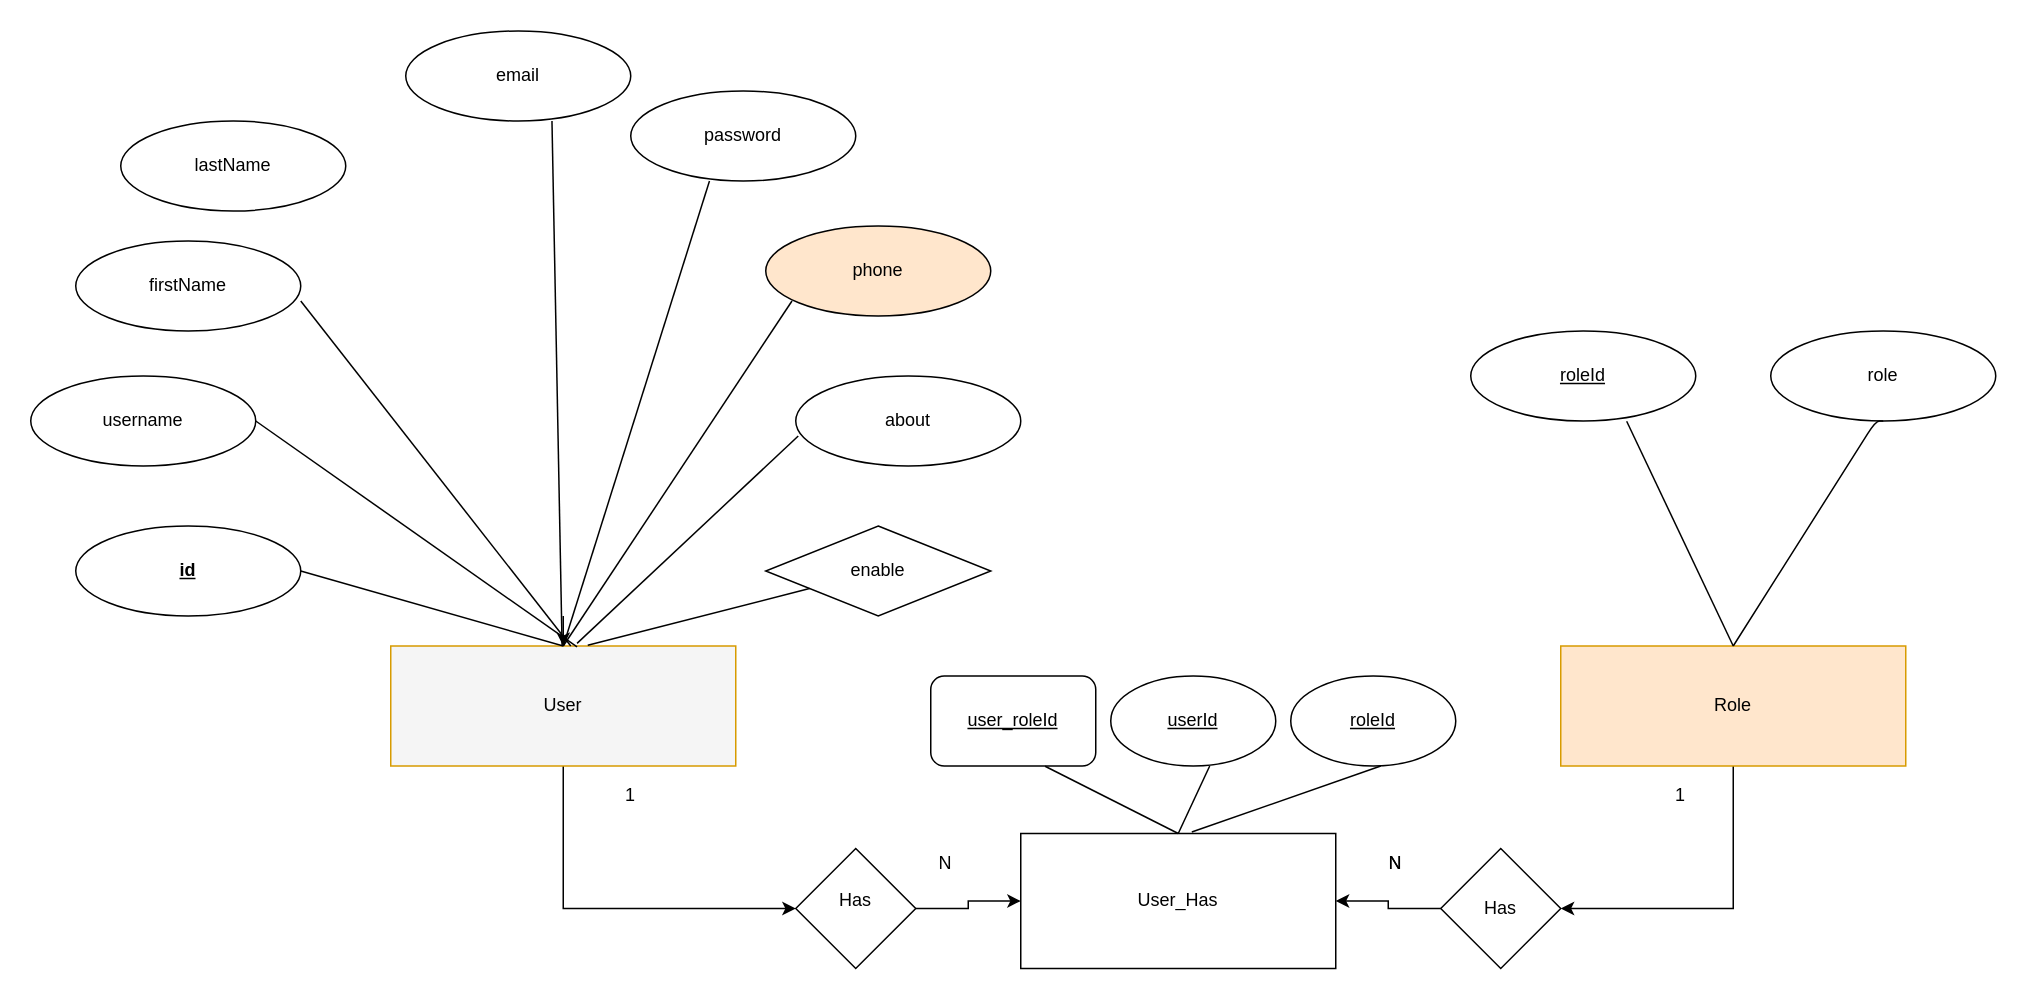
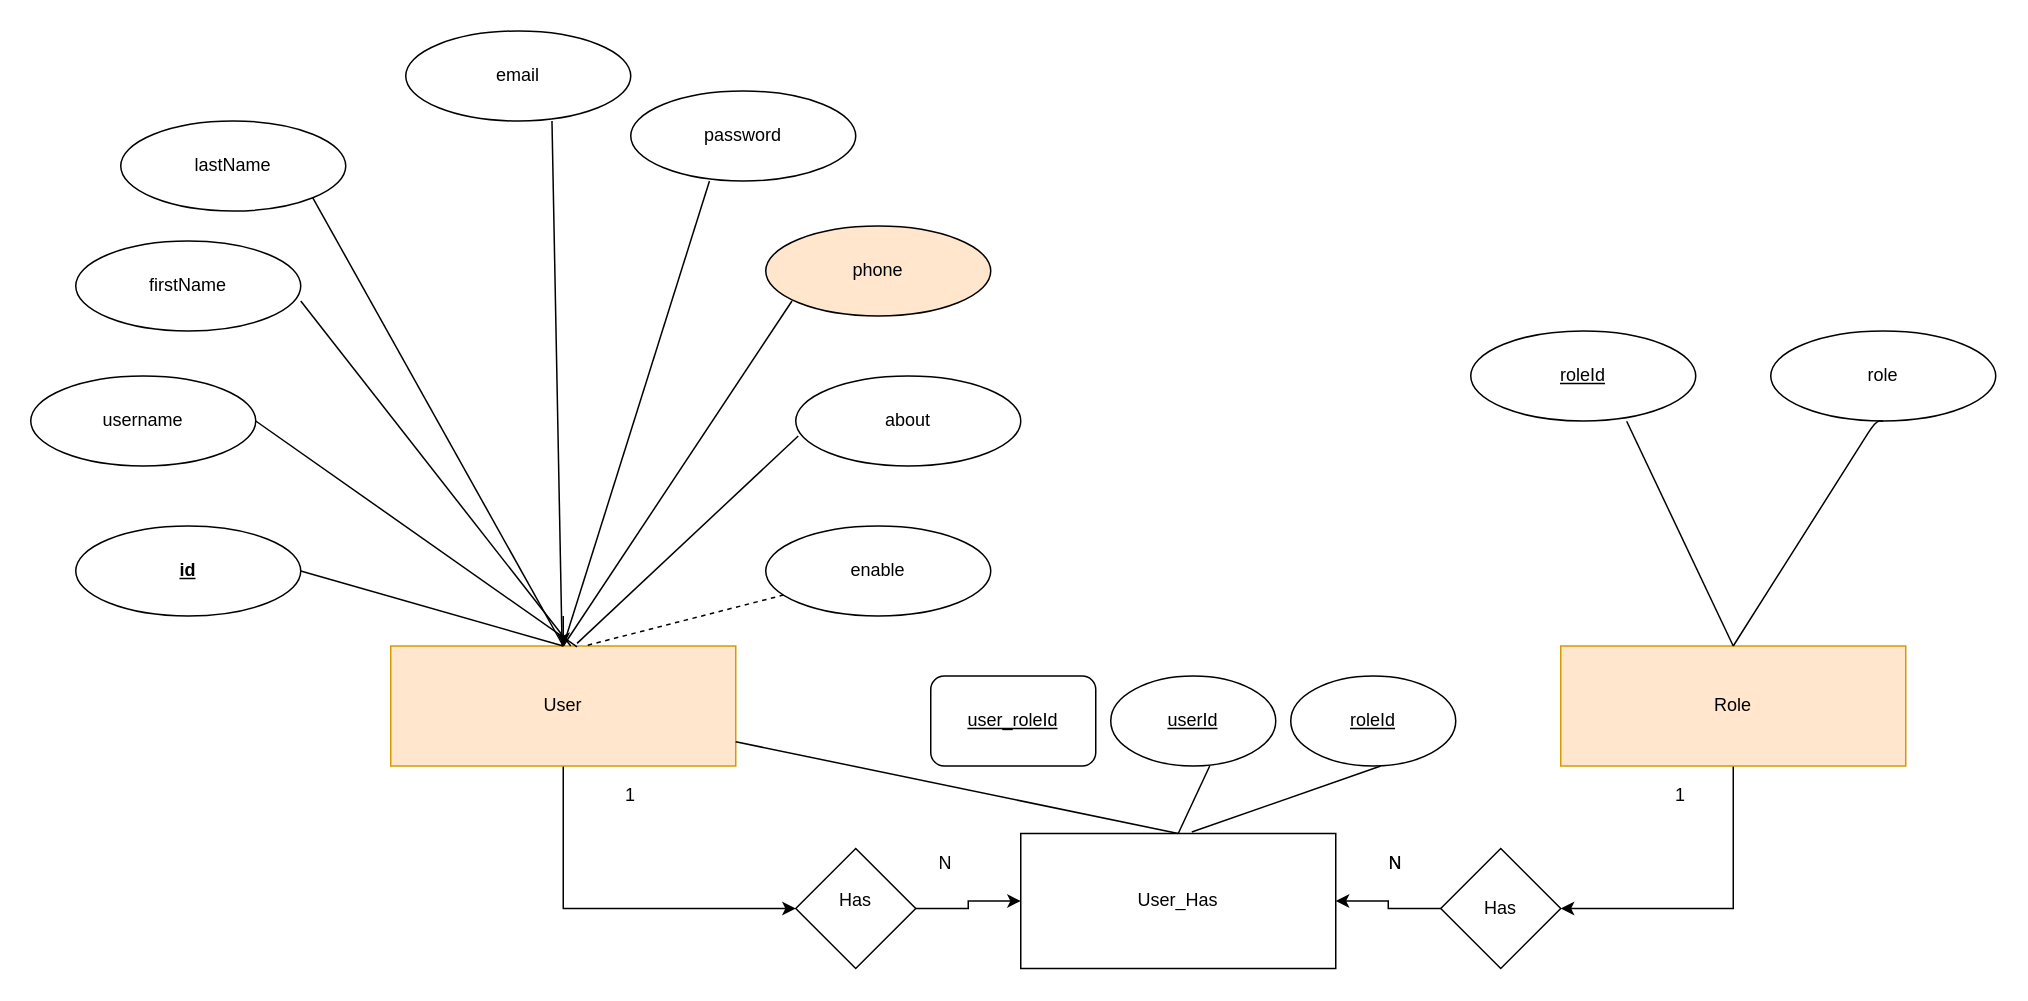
  <mxCell id="0" />
  <mxCell id="1" parent="0" />
  <mxCell id="2" style="edgeStyle=orthogonalEdgeStyle;rounded=0;orthogonalLoop=1;jettySize=auto;html=1;" edge="1" parent="1" source="4"><mxGeometry relative="1" as="geometry"><mxPoint x="375" y="430" as="targetPoint" /></mxGeometry></mxCell>
  <mxCell id="3" style="edgeStyle=orthogonalEdgeStyle;rounded=0;orthogonalLoop=1;jettySize=auto;html=1;entryX=0;entryY=0.5;entryDx=0;entryDy=0;" edge="1" parent="1" source="4" target="37"><mxGeometry relative="1" as="geometry"><mxPoint x="520" y="610" as="targetPoint" /><Array as="points"><mxPoint x="375" y="605" /></Array></mxGeometry></mxCell>
- <mxCell id="4" value="User" style="rounded=0;whiteSpace=wrap;html=1;fillColor=#f5f5f5;strokeColor=#d79b00;" vertex="1" parent="1"><mxGeometry x="260" y="430" width="230" height="80" as="geometry" /></mxCell>
+ <mxCell id="4" value="User" style="rounded=0;whiteSpace=wrap;html=1;fillColor=#ffe6cc;strokeColor=#d79b00;" vertex="1" parent="1"><mxGeometry x="260" y="430" width="230" height="80" as="geometry" /></mxCell>
  <mxCell id="5" value="username" style="ellipse;whiteSpace=wrap;html=1;" vertex="1" parent="1"><mxGeometry x="20" y="250" width="150" height="60" as="geometry" /></mxCell>
  <mxCell id="6" value="lastName" style="ellipse;whiteSpace=wrap;html=1;" vertex="1" parent="1"><mxGeometry x="80" y="80" width="150" height="60" as="geometry" /></mxCell>
  <mxCell id="7" value="firstName" style="ellipse;whiteSpace=wrap;html=1;" vertex="1" parent="1"><mxGeometry x="50" y="160" width="150" height="60" as="geometry" /></mxCell>
  <mxCell id="8" value="phone" style="ellipse;whiteSpace=wrap;html=1;fillColor=#ffe6cc;" vertex="1" parent="1"><mxGeometry x="510" y="150" width="150" height="60" as="geometry" /></mxCell>
  <mxCell id="9" value="password" style="ellipse;whiteSpace=wrap;html=1;" vertex="1" parent="1"><mxGeometry x="420" y="60" width="150" height="60" as="geometry" /></mxCell>
  <mxCell id="10" value="&lt;b&gt;&lt;u&gt;id&lt;/u&gt;&lt;/b&gt;" style="ellipse;whiteSpace=wrap;html=1;" vertex="1" parent="1"><mxGeometry x="50" y="350" width="150" height="60" as="geometry" /></mxCell>
  <mxCell id="11" value="about" style="ellipse;whiteSpace=wrap;html=1;" vertex="1" parent="1"><mxGeometry x="530" y="250" width="150" height="60" as="geometry" /></mxCell>
  <mxCell id="12" value="email" style="ellipse;whiteSpace=wrap;html=1;" vertex="1" parent="1"><mxGeometry x="270" y="20" width="150" height="60" as="geometry" /></mxCell>
- <mxCell id="13" value="enable" style="rhombus;whiteSpace=wrap;html=1;" vertex="1" parent="1"><mxGeometry x="510" y="350" width="150" height="60" as="geometry" /></mxCell>
- <mxCell id="14" value="" style="endArrow=none;html=1;exitX=0.571;exitY=-0.007;exitDx=0;exitDy=0;exitPerimeter=0;" edge="1" parent="1" source="4" target="13"><mxGeometry width="50" height="50" relative="1" as="geometry"><mxPoint x="390" y="320" as="sourcePoint" /><mxPoint x="440" y="270" as="targetPoint" /></mxGeometry></mxCell>
+ <mxCell id="13" value="enable" style="ellipse;whiteSpace=wrap;html=1;" vertex="1" parent="1"><mxGeometry x="510" y="350" width="150" height="60" as="geometry" /></mxCell>
+ <mxCell id="14" value="" style="endArrow=none;html=1;exitX=0.571;exitY=-0.007;exitDx=0;exitDy=0;exitPerimeter=0;dashed=1;" edge="1" parent="1" source="4" target="13"><mxGeometry width="50" height="50" relative="1" as="geometry"><mxPoint x="390" y="320" as="sourcePoint" /><mxPoint x="440" y="270" as="targetPoint" /></mxGeometry></mxCell>
  <mxCell id="15" value="" style="endArrow=none;html=1;exitX=0.54;exitY=-0.022;exitDx=0;exitDy=0;exitPerimeter=0;" edge="1" parent="1" source="4"><mxGeometry width="50" height="50" relative="1" as="geometry"><mxPoint x="401.33" y="323.36" as="sourcePoint" /><mxPoint x="531.678" y="289.997" as="targetPoint" /></mxGeometry></mxCell>
  <mxCell id="16" value="" style="endArrow=none;html=1;exitX=0.5;exitY=0;exitDx=0;exitDy=0;" edge="1" parent="1" source="4"><mxGeometry width="50" height="50" relative="1" as="geometry"><mxPoint x="380" y="338.24" as="sourcePoint" /><mxPoint x="527.478" y="199.997" as="targetPoint" /></mxGeometry></mxCell>
  <mxCell id="17" value="" style="endArrow=none;html=1;exitX=0.5;exitY=0;exitDx=0;exitDy=0;" edge="1" parent="1" source="4"><mxGeometry width="50" height="50" relative="1" as="geometry"><mxPoint x="320" y="350" as="sourcePoint" /><mxPoint x="472.478" y="119.997" as="targetPoint" /></mxGeometry></mxCell>
  <mxCell id="18" value="" style="endArrow=none;html=1;" edge="1" parent="1" source="4"><mxGeometry width="50" height="50" relative="1" as="geometry"><mxPoint x="270" y="390" as="sourcePoint" /><mxPoint x="367.478" y="79.997" as="targetPoint" /></mxGeometry></mxCell>
+ <mxCell id="19" value="" style="endArrow=none;html=1;entryX=1;entryY=1;entryDx=0;entryDy=0;exitX=0.5;exitY=0;exitDx=0;exitDy=0;" edge="1" parent="1" source="4" target="6"><mxGeometry width="50" height="50" relative="1" as="geometry"><mxPoint x="390" y="320" as="sourcePoint" /><mxPoint x="440" y="270" as="targetPoint" /></mxGeometry></mxCell>
  <mxCell id="20" value="" style="endArrow=none;html=1;entryX=1;entryY=1;entryDx=0;entryDy=0;" edge="1" parent="1"><mxGeometry width="50" height="50" relative="1" as="geometry"><mxPoint x="380" y="430" as="sourcePoint" /><mxPoint x="200.003" y="200.003" as="targetPoint" /></mxGeometry></mxCell>
  <mxCell id="21" value="" style="endArrow=none;html=1;entryX=1;entryY=1;entryDx=0;entryDy=0;exitX=0.54;exitY=0.008;exitDx=0;exitDy=0;exitPerimeter=0;" edge="1" parent="1" source="4"><mxGeometry width="50" height="50" relative="1" as="geometry"><mxPoint x="350" y="510" as="sourcePoint" /><mxPoint x="170.003" y="280.003" as="targetPoint" /></mxGeometry></mxCell>
  <mxCell id="22" value="" style="endArrow=none;html=1;entryX=1;entryY=1;entryDx=0;entryDy=0;exitX=0.5;exitY=0;exitDx=0;exitDy=0;" edge="1" parent="1" source="4"><mxGeometry width="50" height="50" relative="1" as="geometry"><mxPoint x="370" y="420" as="sourcePoint" /><mxPoint x="200.003" y="380.003" as="targetPoint" /></mxGeometry></mxCell>
  <mxCell id="23" style="edgeStyle=orthogonalEdgeStyle;rounded=0;orthogonalLoop=1;jettySize=auto;html=1;entryX=1;entryY=0.5;entryDx=0;entryDy=0;" edge="1" parent="1" source="24" target="39"><mxGeometry relative="1" as="geometry" /></mxCell>
  <mxCell id="24" value="Role" style="rounded=0;whiteSpace=wrap;html=1;fillColor=#ffe6cc;strokeColor=#d79b00;" vertex="1" parent="1"><mxGeometry x="1040" y="430" width="230" height="80" as="geometry" /></mxCell>
  <mxCell id="25" value="role" style="ellipse;whiteSpace=wrap;html=1;" vertex="1" parent="1"><mxGeometry x="1180" y="220" width="150" height="60" as="geometry" /></mxCell>
  <mxCell id="26" value="&lt;u&gt;roleId&lt;/u&gt;" style="ellipse;whiteSpace=wrap;html=1;" vertex="1" parent="1"><mxGeometry x="980" y="220" width="150" height="60" as="geometry" /></mxCell>
  <mxCell id="27" value="" style="endArrow=none;html=1;exitX=0.5;exitY=0;exitDx=0;exitDy=0;entryX=0.5;entryY=1;entryDx=0;entryDy=0;" edge="1" source="24" parent="1" target="25"><mxGeometry width="50" height="50" relative="1" as="geometry"><mxPoint x="1140" y="398.24" as="sourcePoint" /><mxPoint x="1287.478" y="259.997" as="targetPoint" /><Array as="points"><mxPoint x="1250" y="280" /></Array></mxGeometry></mxCell>
  <mxCell id="28" value="" style="endArrow=none;html=1;entryX=0.693;entryY=1.003;entryDx=0;entryDy=0;entryPerimeter=0;exitX=0.5;exitY=0;exitDx=0;exitDy=0;" edge="1" source="24" parent="1" target="26"><mxGeometry width="50" height="50" relative="1" as="geometry"><mxPoint x="1030" y="450" as="sourcePoint" /><mxPoint x="1127.478" y="139.997" as="targetPoint" /></mxGeometry></mxCell>
  <mxCell id="29" value="User_Has" style="rounded=0;whiteSpace=wrap;html=1;" vertex="1" parent="1"><mxGeometry x="680" y="555" width="210" height="90" as="geometry" /></mxCell>
  <mxCell id="30" value="&lt;u&gt;user_roleId&lt;/u&gt;" style="whiteSpace=wrap;html=1;rounded=1;" vertex="1" parent="1"><mxGeometry x="620" y="450" width="110" height="60" as="geometry" /></mxCell>
- <mxCell id="31" value="" style="endArrow=none;html=1;entryX=0.693;entryY=1.003;entryDx=0;entryDy=0;entryPerimeter=0;exitX=0.5;exitY=0;exitDx=0;exitDy=0;" edge="1" parent="1" target="30" source="29"><mxGeometry width="50" height="50" relative="1" as="geometry"><mxPoint x="765" y="560" as="sourcePoint" /><mxPoint x="747.478" y="269.997" as="targetPoint" /></mxGeometry></mxCell>
+ <mxCell id="31" value="" style="endArrow=none;html=1;exitX=0.5;exitY=0;exitDx=0;exitDy=0;" edge="1" parent="1" target="4" source="29"><mxGeometry width="50" height="50" relative="1" as="geometry"><mxPoint x="765" y="560" as="sourcePoint" /><mxPoint x="747.478" y="269.997" as="targetPoint" /></mxGeometry></mxCell>
  <mxCell id="32" value="&lt;u&gt;userId&lt;/u&gt;" style="ellipse;whiteSpace=wrap;html=1;" vertex="1" parent="1"><mxGeometry x="740" y="450" width="110" height="60" as="geometry" /></mxCell>
  <mxCell id="33" value="&lt;u&gt;roleId&lt;/u&gt;" style="ellipse;whiteSpace=wrap;html=1;" vertex="1" parent="1"><mxGeometry x="860" y="450" width="110" height="60" as="geometry" /></mxCell>
  <mxCell id="34" value="" style="endArrow=none;html=1;entryX=0.543;entryY=-0.011;entryDx=0;entryDy=0;entryPerimeter=0;" edge="1" parent="1" target="29"><mxGeometry width="50" height="50" relative="1" as="geometry"><mxPoint x="920" y="510" as="sourcePoint" /><mxPoint x="790" y="630" as="targetPoint" /></mxGeometry></mxCell>
  <mxCell id="35" value="" style="endArrow=none;html=1;entryX=0.5;entryY=0;entryDx=0;entryDy=0;" edge="1" parent="1" target="29"><mxGeometry width="50" height="50" relative="1" as="geometry"><mxPoint x="805.97" y="510" as="sourcePoint" /><mxPoint x="730" y="559.01" as="targetPoint" /></mxGeometry></mxCell>
  <mxCell id="36" style="edgeStyle=orthogonalEdgeStyle;rounded=0;orthogonalLoop=1;jettySize=auto;html=1;" edge="1" parent="1" source="37" target="29"><mxGeometry relative="1" as="geometry" /></mxCell>
  <mxCell id="37" value="" style="rhombus;whiteSpace=wrap;html=1;" vertex="1" parent="1"><mxGeometry x="530" y="565" width="80" height="80" as="geometry" /></mxCell>
  <mxCell id="38" style="edgeStyle=orthogonalEdgeStyle;rounded=0;orthogonalLoop=1;jettySize=auto;html=1;entryX=1;entryY=0.5;entryDx=0;entryDy=0;" edge="1" parent="1" source="39" target="29"><mxGeometry relative="1" as="geometry"><mxPoint x="900" y="605" as="targetPoint" /></mxGeometry></mxCell>
  <mxCell id="39" value="" style="rhombus;whiteSpace=wrap;html=1;" vertex="1" parent="1"><mxGeometry x="960" y="565" width="80" height="80" as="geometry" /></mxCell>
  <mxCell id="40" value="N" style="text;html=1;strokeColor=none;fillColor=none;align=center;verticalAlign=middle;whiteSpace=wrap;rounded=0;" vertex="1" parent="1"><mxGeometry x="610" y="565" width="40" height="20" as="geometry" /></mxCell>
  <mxCell id="41" value="1" style="text;html=1;strokeColor=none;fillColor=none;align=center;verticalAlign=middle;whiteSpace=wrap;rounded=0;" vertex="1" parent="1"><mxGeometry x="400" y="520" width="40" height="20" as="geometry" /></mxCell>
  <mxCell id="42" value="N" style="text;html=1;strokeColor=none;fillColor=none;align=center;verticalAlign=middle;whiteSpace=wrap;rounded=0;" vertex="1" parent="1"><mxGeometry x="910" y="565" width="40" height="20" as="geometry" /></mxCell>
  <mxCell id="43" value="N" style="text;html=1;strokeColor=none;fillColor=none;align=center;verticalAlign=middle;whiteSpace=wrap;rounded=0;" vertex="1" parent="1"><mxGeometry x="910" y="565" width="40" height="20" as="geometry" /></mxCell>
  <mxCell id="44" value="1" style="text;html=1;strokeColor=none;fillColor=none;align=center;verticalAlign=middle;whiteSpace=wrap;rounded=0;" vertex="1" parent="1"><mxGeometry x="1100" y="520" width="40" height="20" as="geometry" /></mxCell>
  <mxCell id="45" value="Has" style="text;html=1;strokeColor=none;fillColor=none;align=center;verticalAlign=middle;whiteSpace=wrap;rounded=0;" vertex="1" parent="1"><mxGeometry x="550" y="590" width="40" height="20" as="geometry" /></mxCell>
  <mxCell id="46" value="Has" style="text;html=1;strokeColor=none;fillColor=none;align=center;verticalAlign=middle;whiteSpace=wrap;rounded=0;" vertex="1" parent="1"><mxGeometry x="980" y="595" width="40" height="20" as="geometry" /></mxCell>
